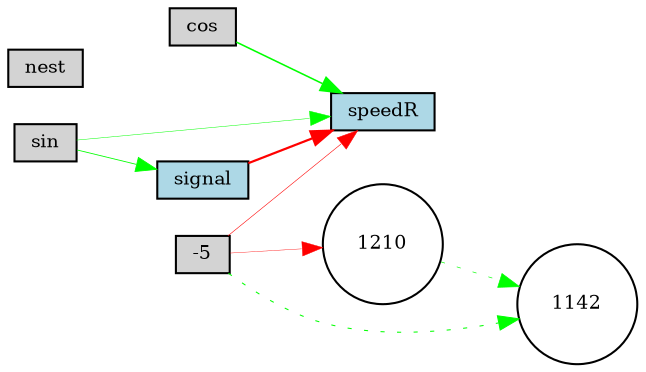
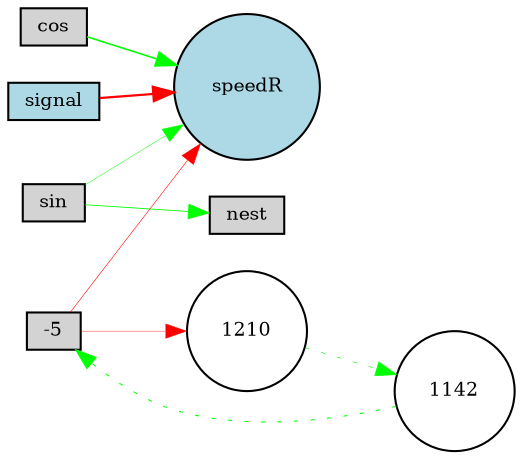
  digraph {
    rankdir=LR
    node [fillcolor=lightgray fontsize=9 shape=box style=filled]
    edge [color=green style=solid]
    cos [height=0.2 width=0.2]
-   speedR [fillcolor=lightblue height=0.2 width=0.2]
+   speedR [fillcolor=lightblue height=0.2 shape=circle width=0.2]
    sin [height=0.2 width=0.2]
    signal [fillcolor=lightblue height=0.2 width=0.2]
    nest [height=0.2 width=0.2]
    -5 [height=0.2 width=0.2]
    1210 [fillcolor=white height=0.2 shape=circle width=0.2]
    1142 [fillcolor=white height=0.2 shape=circle width=0.2]
    cos -> speedR [penwidth=0.7593128335411696]
    sin -> speedR [penwidth=0.23047253836404447]
-   sin -> signal [penwidth=0.4006872370410426]
+   sin -> nest [penwidth=0.4006872370410426]
    signal -> speedR [color=red penwidth=1.0720860999267063]
    -5 -> speedR [color=red penwidth=0.27433668455681326]
    -5 -> 1210 [color=red penwidth=0.1874652874666367]
-   -5 -> 1142 [penwidth=0.4992690508478398 style=dotted]
+   1142 -> -5 [penwidth=0.4992690508478398 style=dotted]
    1210 -> 1142 [penwidth=0.3159738908536408 style=dotted]
  }
